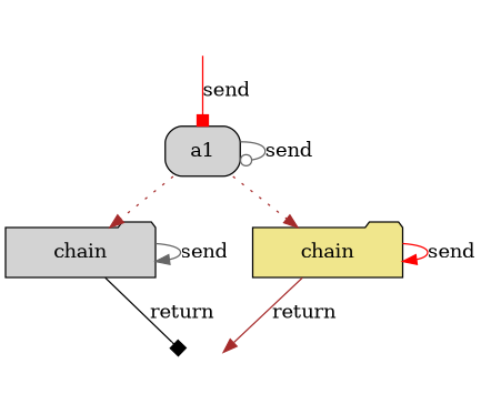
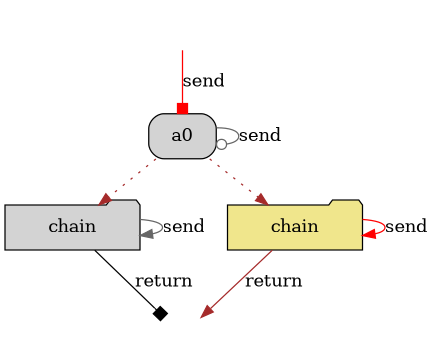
  digraph {
    compound=true
    rankdir=TB
    node [style="rounded,filled"]
    edge [color=brown arrowhead=normal]
-   a1 [shape=box fillcolor=lightgrey]
+   a1 [shape=box fillcolor=lightgrey label=a0]
    n2 [label=chain shape=folder width=1.5 fillcolor=lightgrey]
    n3 [label=chain shape=folder width=1.5 fillcolor=khaki]
    out [style=invis]
    in [style=invis]
    a1 -> a1 [label=send color=gray40 arrowhead=odot]
    a1 -> n2 [style=dotted]
    a1 -> n3 [style=dotted]
    n2 -> n2 [label=send color=gray40]
    n2 -> out [label=return color=black arrowhead=box]
    n3 -> n3 [label=send color=red]
    n3 -> out [label=return]
    in -> a1 [label=send color=red arrowhead=box]
  }
